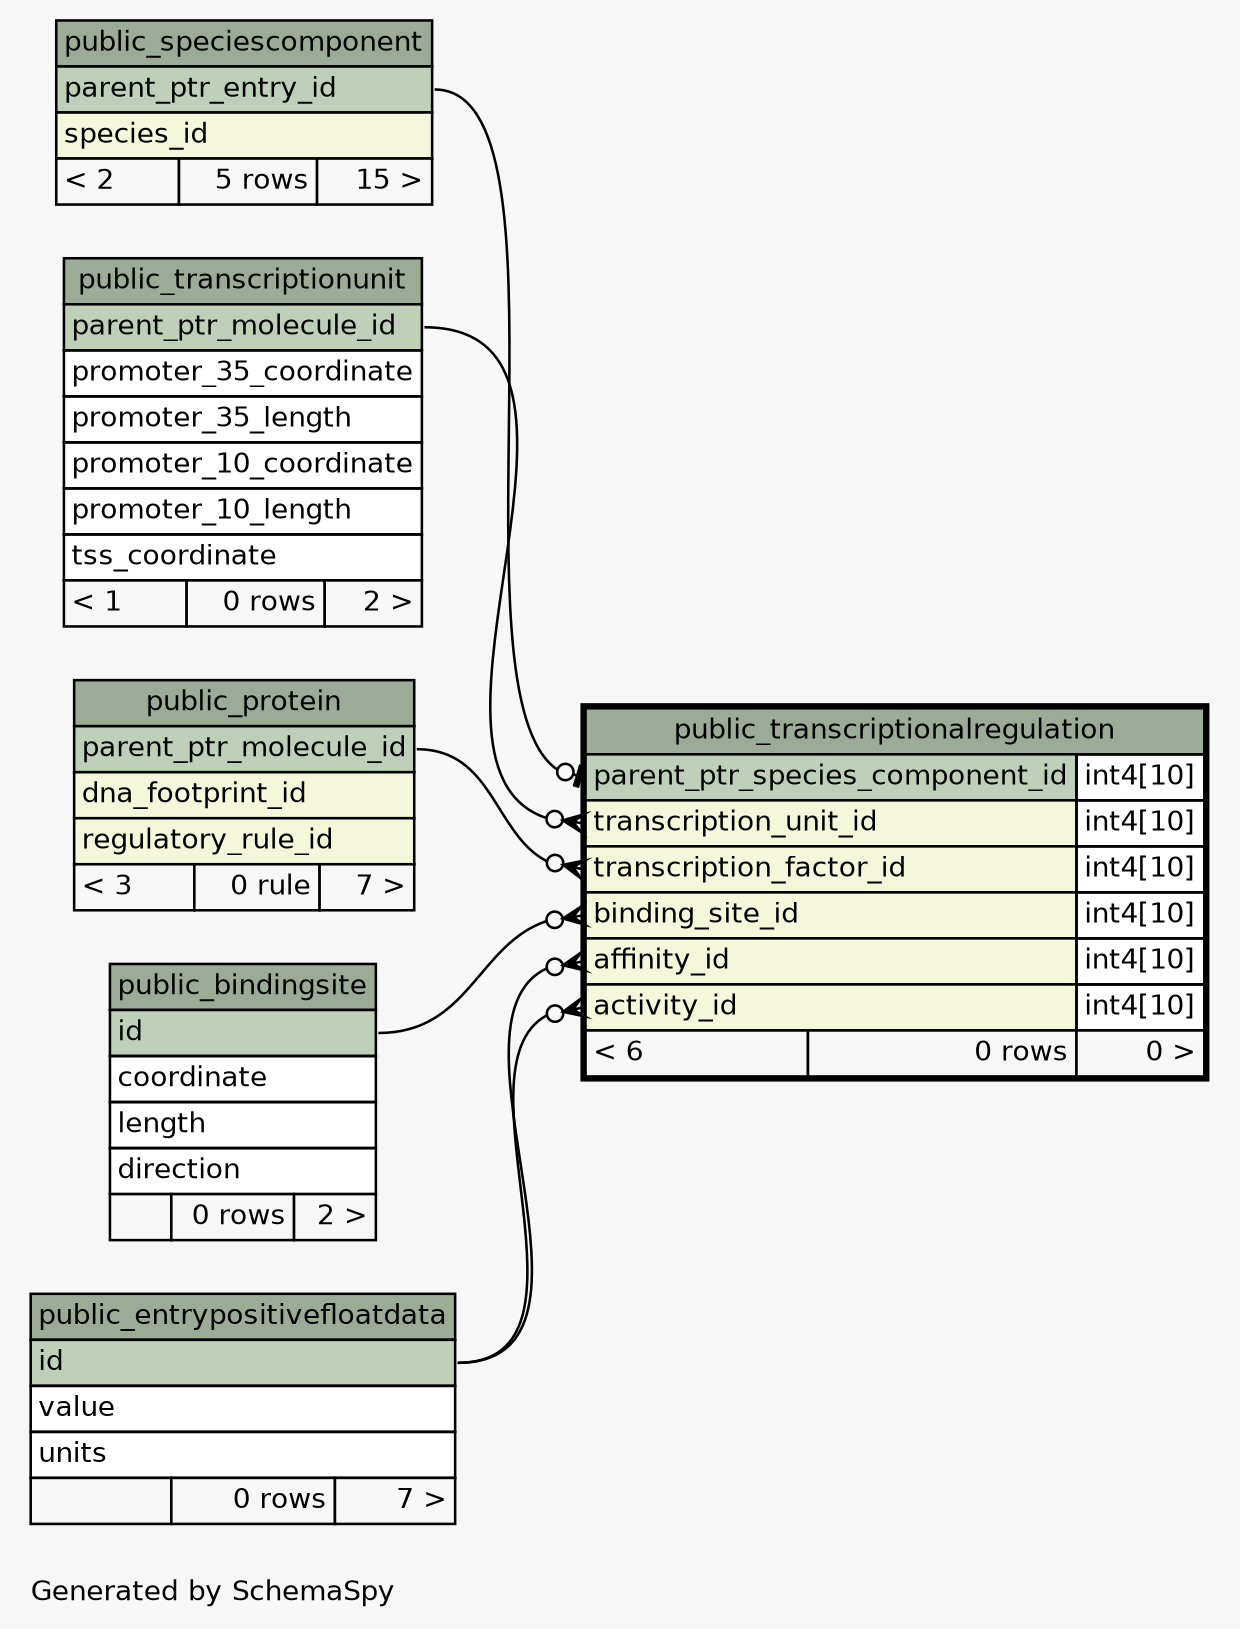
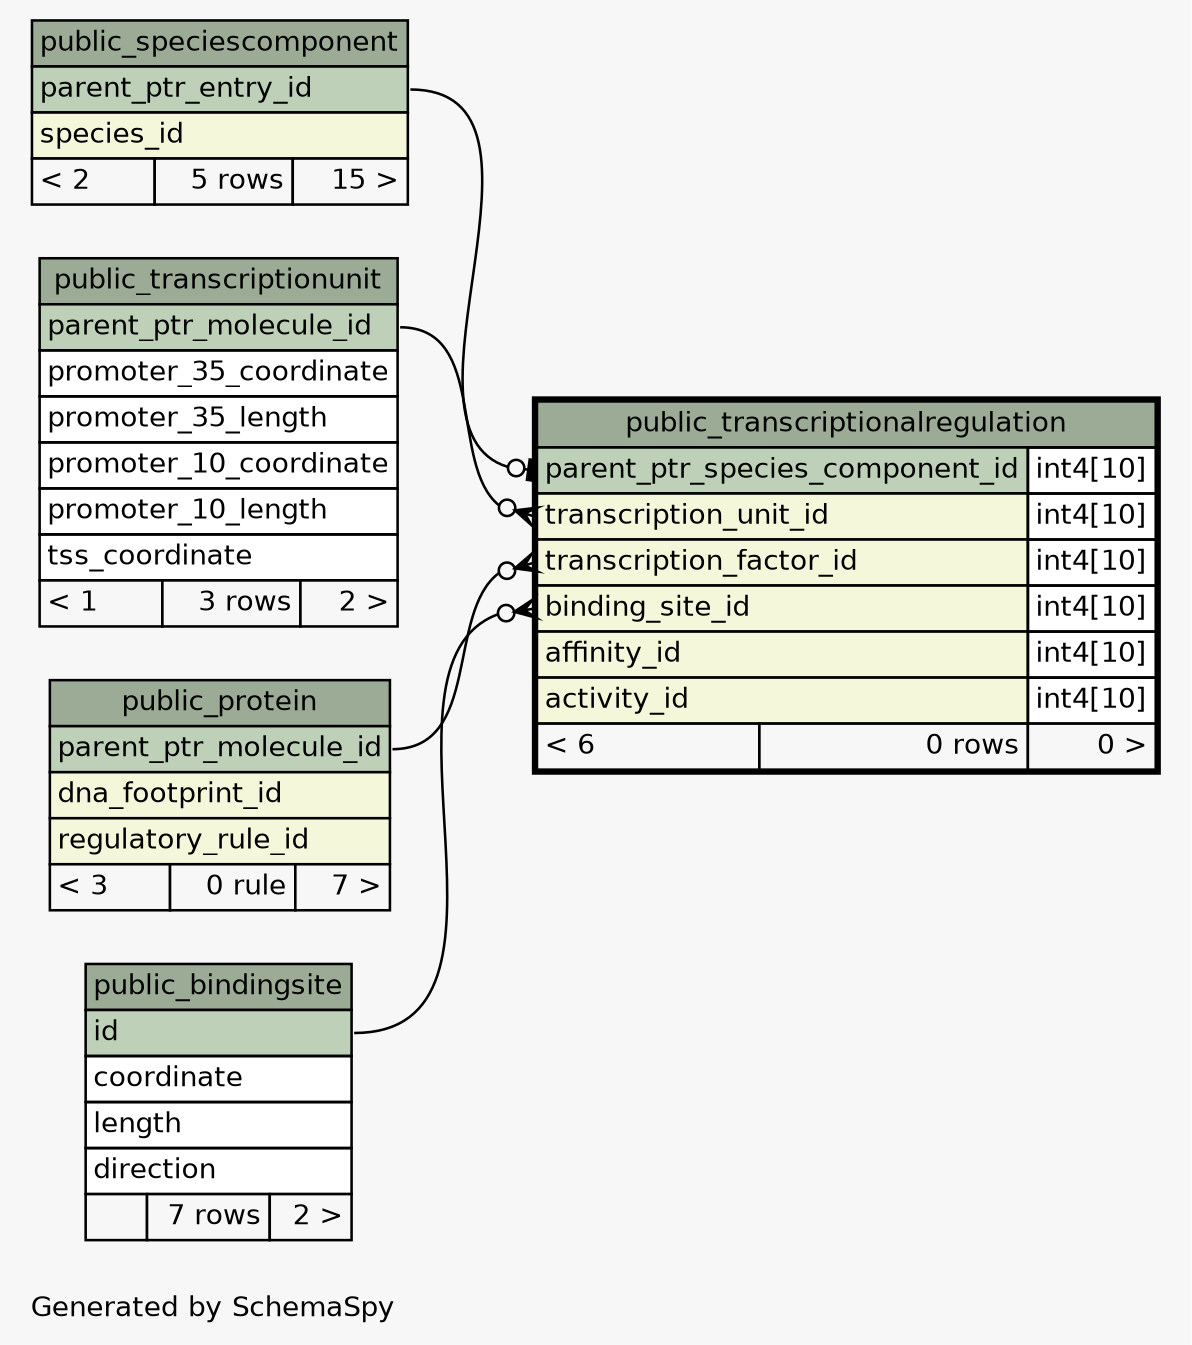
  digraph {
    bgcolor="#f7f7f7"
    fontname=Helvetica
    fontsize=11
    label="\nGenerated by SchemaSpy"
    labeljust=l
    nodesep=0.18
    rankdir=RL
    ranksep=0.46
    node [fontname=Helvetica fontsize=11 shape=plaintext]
    edge [arrowhead=none arrowsize=0.8 arrowtail=crowodot dir=back headport="id:e"]
    n1 [label=<     <TABLE BORDER="2" CELLBORDER="1" CELLSPACING="0" BGCOLOR="#ffffff">       <TR><TD COLSPAN="3" BGCOLOR="#9bab96" ALIGN="CENTER">public_transcriptionalregulation</TD></TR>       <TR><TD PORT="parent_ptr_species_component_id" COLSPAN="2" BGCOLOR="#bed1b8" ALIGN="LEFT">parent_ptr_species_component_id</TD><TD PORT="parent_ptr_species_component_id.type" ALIGN="LEFT">int4[10]</TD></TR>       <TR><TD PORT="transcription_unit_id" COLSPAN="2" BGCOLOR="#f4f7da" ALIGN="LEFT">transcription_unit_id</TD><TD PORT="transcription_unit_id.type" ALIGN="LEFT">int4[10]</TD></TR>       <TR><TD PORT="transcription_factor_id" COLSPAN="2" BGCOLOR="#f4f7da" ALIGN="LEFT">transcription_factor_id</TD><TD PORT="transcription_factor_id.type" ALIGN="LEFT">int4[10]</TD></TR>       <TR><TD PORT="binding_site_id" COLSPAN="2" BGCOLOR="#f4f7da" ALIGN="LEFT">binding_site_id</TD><TD PORT="binding_site_id.type" ALIGN="LEFT">int4[10]</TD></TR>       <TR><TD PORT="affinity_id" COLSPAN="2" BGCOLOR="#f4f7da" ALIGN="LEFT">affinity_id</TD><TD PORT="affinity_id.type" ALIGN="LEFT">int4[10]</TD></TR>       <TR><TD PORT="activity_id" COLSPAN="2" BGCOLOR="#f4f7da" ALIGN="LEFT">activity_id</TD><TD PORT="activity_id.type" ALIGN="LEFT">int4[10]</TD></TR>       <TR><TD ALIGN="LEFT" BGCOLOR="#f7f7f7">&lt; 6</TD><TD ALIGN="RIGHT" BGCOLOR="#f7f7f7">0 rows</TD><TD ALIGN="RIGHT" BGCOLOR="#f7f7f7">0 &gt;</TD></TR>     </TABLE>>]
-   n2 [label=<     <TABLE BORDER="0" CELLBORDER="1" CELLSPACING="0" BGCOLOR="#ffffff">       <TR><TD COLSPAN="3" BGCOLOR="#9bab96" ALIGN="CENTER">public_entrypositivefloatdata</TD></TR>       <TR><TD PORT="id" COLSPAN="3" BGCOLOR="#bed1b8" ALIGN="LEFT">id</TD></TR>       <TR><TD PORT="value" COLSPAN="3" ALIGN="LEFT">value</TD></TR>       <TR><TD PORT="units" COLSPAN="3" ALIGN="LEFT">units</TD></TR>       <TR><TD ALIGN="LEFT" BGCOLOR="#f7f7f7">  </TD><TD ALIGN="RIGHT" BGCOLOR="#f7f7f7">0 rows</TD><TD ALIGN="RIGHT" BGCOLOR="#f7f7f7">7 &gt;</TD></TR>     </TABLE>>]
-   n3 [label=<     <TABLE BORDER="0" CELLBORDER="1" CELLSPACING="0" BGCOLOR="#ffffff">       <TR><TD COLSPAN="3" BGCOLOR="#9bab96" ALIGN="CENTER">public_bindingsite</TD></TR>       <TR><TD PORT="id" COLSPAN="3" BGCOLOR="#bed1b8" ALIGN="LEFT">id</TD></TR>       <TR><TD PORT="coordinate" COLSPAN="3" ALIGN="LEFT">coordinate</TD></TR>       <TR><TD PORT="length" COLSPAN="3" ALIGN="LEFT">length</TD></TR>       <TR><TD PORT="direction" COLSPAN="3" ALIGN="LEFT">direction</TD></TR>       <TR><TD ALIGN="LEFT" BGCOLOR="#f7f7f7">  </TD><TD ALIGN="RIGHT" BGCOLOR="#f7f7f7">0 rows</TD><TD ALIGN="RIGHT" BGCOLOR="#f7f7f7">2 &gt;</TD></TR>     </TABLE>>]
+   n3 [label=<     <TABLE BORDER="0" CELLBORDER="1" CELLSPACING="0" BGCOLOR="#ffffff">       <TR><TD COLSPAN="3" BGCOLOR="#9bab96" ALIGN="CENTER">public_bindingsite</TD></TR>       <TR><TD PORT="id" COLSPAN="3" BGCOLOR="#bed1b8" ALIGN="LEFT">id</TD></TR>       <TR><TD PORT="coordinate" COLSPAN="3" ALIGN="LEFT">coordinate</TD></TR>       <TR><TD PORT="length" COLSPAN="3" ALIGN="LEFT">length</TD></TR>       <TR><TD PORT="direction" COLSPAN="3" ALIGN="LEFT">direction</TD></TR>       <TR><TD ALIGN="LEFT" BGCOLOR="#f7f7f7">  </TD><TD ALIGN="RIGHT" BGCOLOR="#f7f7f7">7 rows</TD><TD ALIGN="RIGHT" BGCOLOR="#f7f7f7">2 &gt;</TD></TR>     </TABLE>>]
    n4 [label=<     <TABLE BORDER="0" CELLBORDER="1" CELLSPACING="0" BGCOLOR="#ffffff">       <TR><TD COLSPAN="3" BGCOLOR="#9bab96" ALIGN="CENTER">public_speciescomponent</TD></TR>       <TR><TD PORT="parent_ptr_entry_id" COLSPAN="3" BGCOLOR="#bed1b8" ALIGN="LEFT">parent_ptr_entry_id</TD></TR>       <TR><TD PORT="species_id" COLSPAN="3" BGCOLOR="#f4f7da" ALIGN="LEFT">species_id</TD></TR>       <TR><TD ALIGN="LEFT" BGCOLOR="#f7f7f7">&lt; 2</TD><TD ALIGN="RIGHT" BGCOLOR="#f7f7f7">5 rows</TD><TD ALIGN="RIGHT" BGCOLOR="#f7f7f7">15 &gt;</TD></TR>     </TABLE>>]
    n5 [label=<     <TABLE BORDER="0" CELLBORDER="1" CELLSPACING="0" BGCOLOR="#ffffff">       <TR><TD COLSPAN="3" BGCOLOR="#9bab96" ALIGN="CENTER">public_protein</TD></TR>       <TR><TD PORT="parent_ptr_molecule_id" COLSPAN="3" BGCOLOR="#bed1b8" ALIGN="LEFT">parent_ptr_molecule_id</TD></TR>       <TR><TD PORT="dna_footprint_id" COLSPAN="3" BGCOLOR="#f4f7da" ALIGN="LEFT">dna_footprint_id</TD></TR>       <TR><TD PORT="regulatory_rule_id" COLSPAN="3" BGCOLOR="#f4f7da" ALIGN="LEFT">regulatory_rule_id</TD></TR>       <TR><TD ALIGN="LEFT" BGCOLOR="#f7f7f7">&lt; 3</TD><TD ALIGN="RIGHT" BGCOLOR="#f7f7f7">0 rule</TD><TD ALIGN="RIGHT" BGCOLOR="#f7f7f7">7 &gt;</TD></TR>     </TABLE>>]
-   n6 [label=<     <TABLE BORDER="0" CELLBORDER="1" CELLSPACING="0" BGCOLOR="#ffffff">       <TR><TD COLSPAN="3" BGCOLOR="#9bab96" ALIGN="CENTER">public_transcriptionunit</TD></TR>       <TR><TD PORT="parent_ptr_molecule_id" COLSPAN="3" BGCOLOR="#bed1b8" ALIGN="LEFT">parent_ptr_molecule_id</TD></TR>       <TR><TD PORT="promoter_35_coordinate" COLSPAN="3" ALIGN="LEFT">promoter_35_coordinate</TD></TR>       <TR><TD PORT="promoter_35_length" COLSPAN="3" ALIGN="LEFT">promoter_35_length</TD></TR>       <TR><TD PORT="promoter_10_coordinate" COLSPAN="3" ALIGN="LEFT">promoter_10_coordinate</TD></TR>       <TR><TD PORT="promoter_10_length" COLSPAN="3" ALIGN="LEFT">promoter_10_length</TD></TR>       <TR><TD PORT="tss_coordinate" COLSPAN="3" ALIGN="LEFT">tss_coordinate</TD></TR>       <TR><TD ALIGN="LEFT" BGCOLOR="#f7f7f7">&lt; 1</TD><TD ALIGN="RIGHT" BGCOLOR="#f7f7f7">0 rows</TD><TD ALIGN="RIGHT" BGCOLOR="#f7f7f7">2 &gt;</TD></TR>     </TABLE>>]
-   n1 -> n2 [tailport="activity_id:w"]
-   n1 -> n2 [tailport="affinity_id:w"]
+   n6 [label=<     <TABLE BORDER="0" CELLBORDER="1" CELLSPACING="0" BGCOLOR="#ffffff">       <TR><TD COLSPAN="3" BGCOLOR="#9bab96" ALIGN="CENTER">public_transcriptionunit</TD></TR>       <TR><TD PORT="parent_ptr_molecule_id" COLSPAN="3" BGCOLOR="#bed1b8" ALIGN="LEFT">parent_ptr_molecule_id</TD></TR>       <TR><TD PORT="promoter_35_coordinate" COLSPAN="3" ALIGN="LEFT">promoter_35_coordinate</TD></TR>       <TR><TD PORT="promoter_35_length" COLSPAN="3" ALIGN="LEFT">promoter_35_length</TD></TR>       <TR><TD PORT="promoter_10_coordinate" COLSPAN="3" ALIGN="LEFT">promoter_10_coordinate</TD></TR>       <TR><TD PORT="promoter_10_length" COLSPAN="3" ALIGN="LEFT">promoter_10_length</TD></TR>       <TR><TD PORT="tss_coordinate" COLSPAN="3" ALIGN="LEFT">tss_coordinate</TD></TR>       <TR><TD ALIGN="LEFT" BGCOLOR="#f7f7f7">&lt; 1</TD><TD ALIGN="RIGHT" BGCOLOR="#f7f7f7">3 rows</TD><TD ALIGN="RIGHT" BGCOLOR="#f7f7f7">2 &gt;</TD></TR>     </TABLE>>]
    n1 -> n3 [tailport="binding_site_id:w"]
    n1 -> n4 [arrowtail=teeodot headport="parent_ptr_entry_id:e" tailport="parent_ptr_species_component_id:w"]
    n1 -> n5 [headport="parent_ptr_molecule_id:e" tailport="transcription_factor_id:w"]
    n1 -> n6 [headport="parent_ptr_molecule_id:e" tailport="transcription_unit_id:w"]
  }
